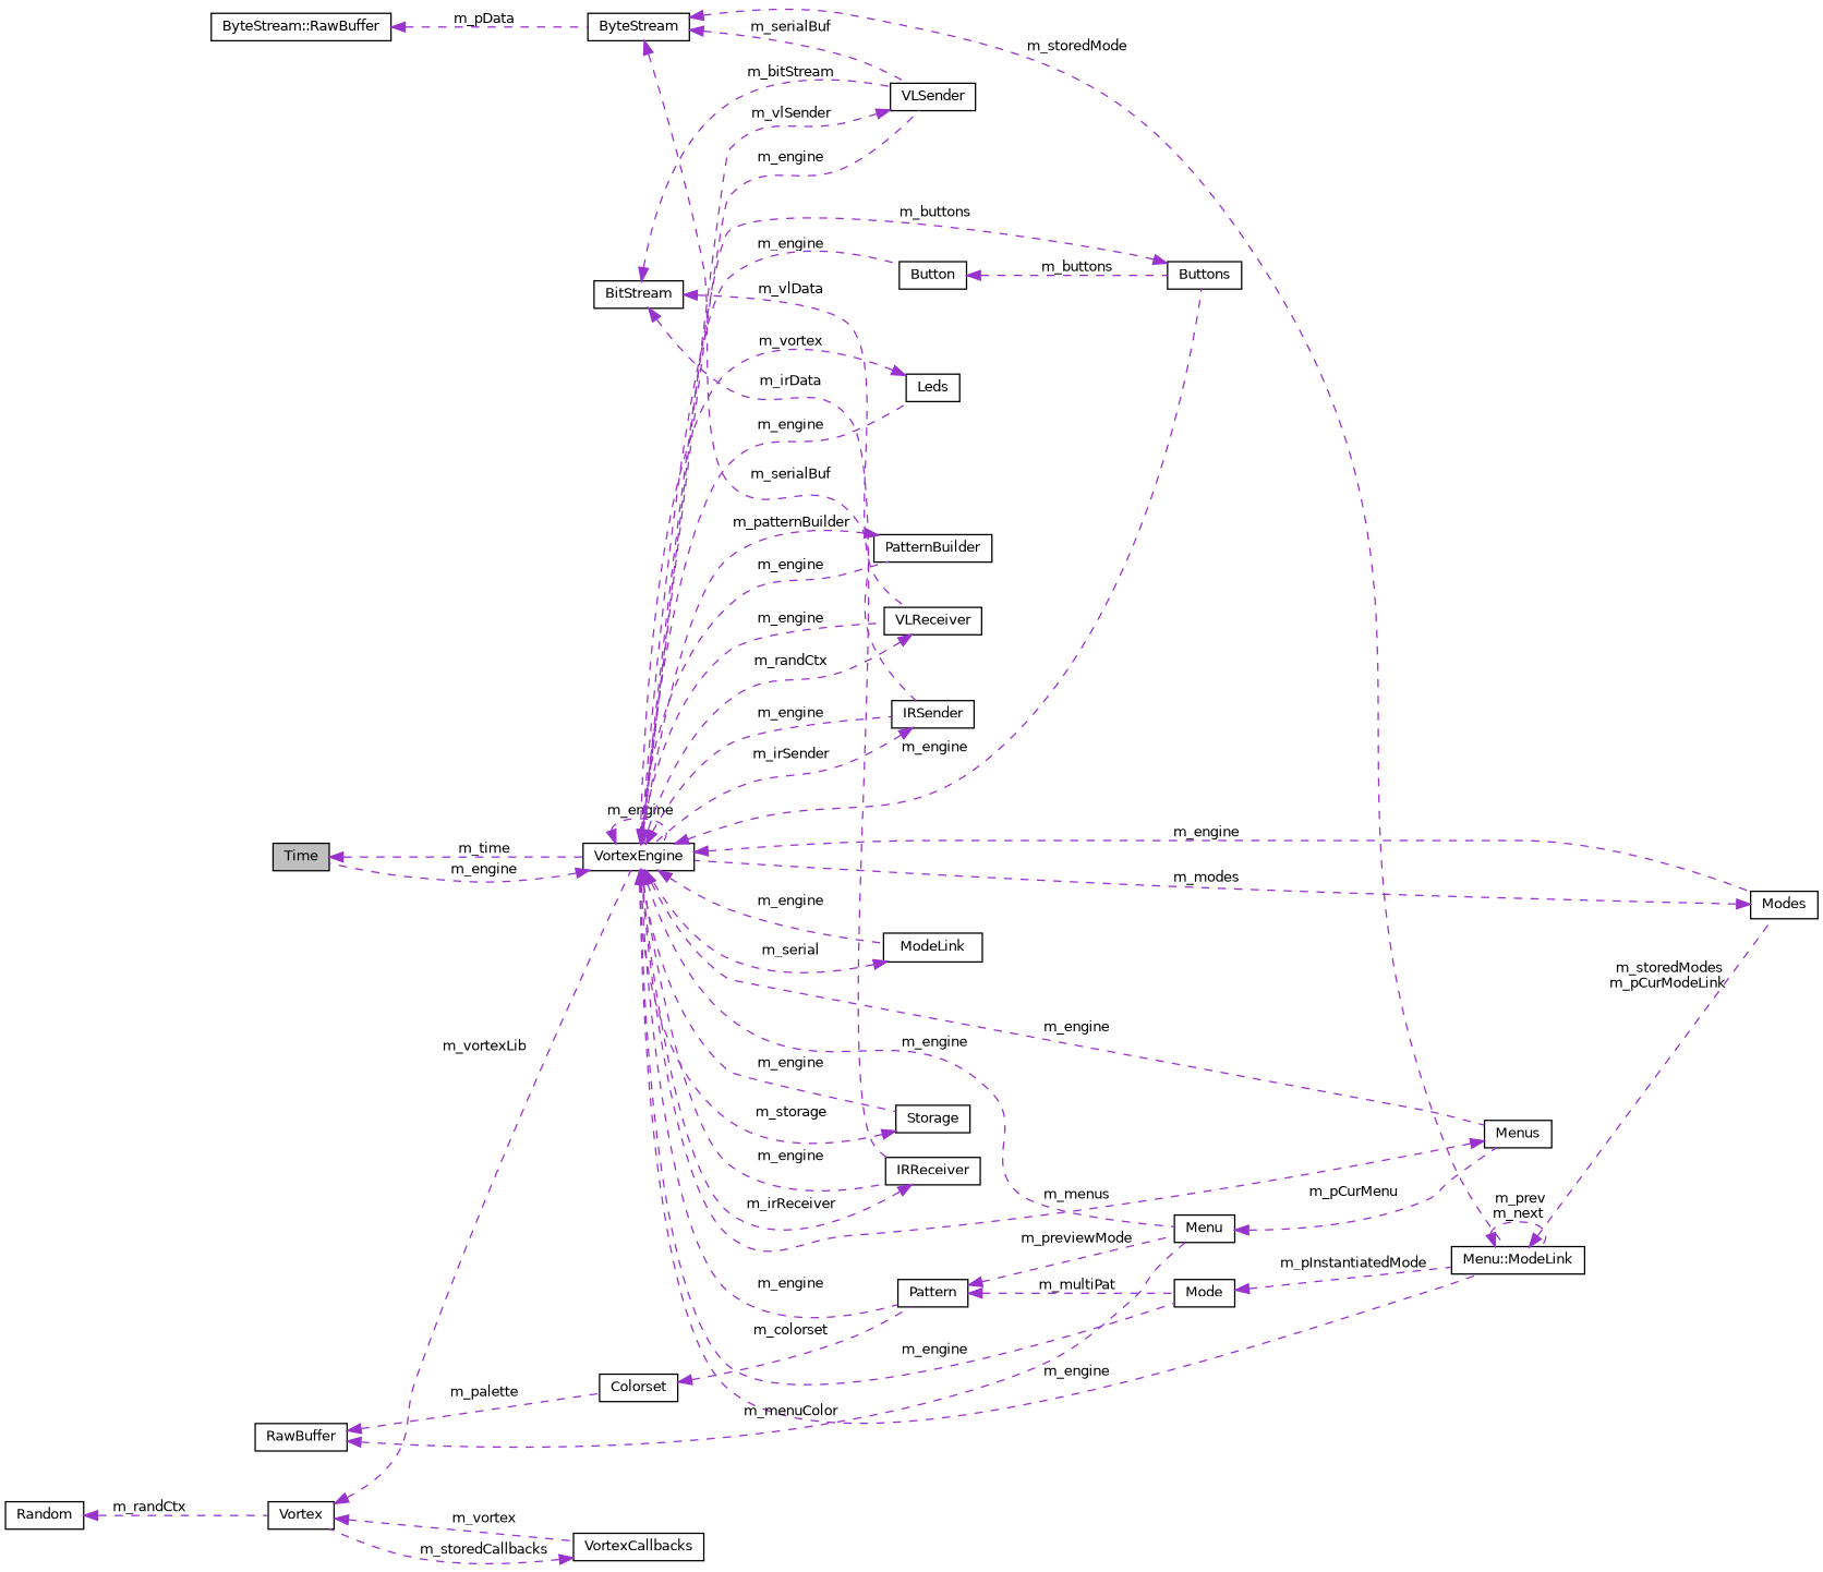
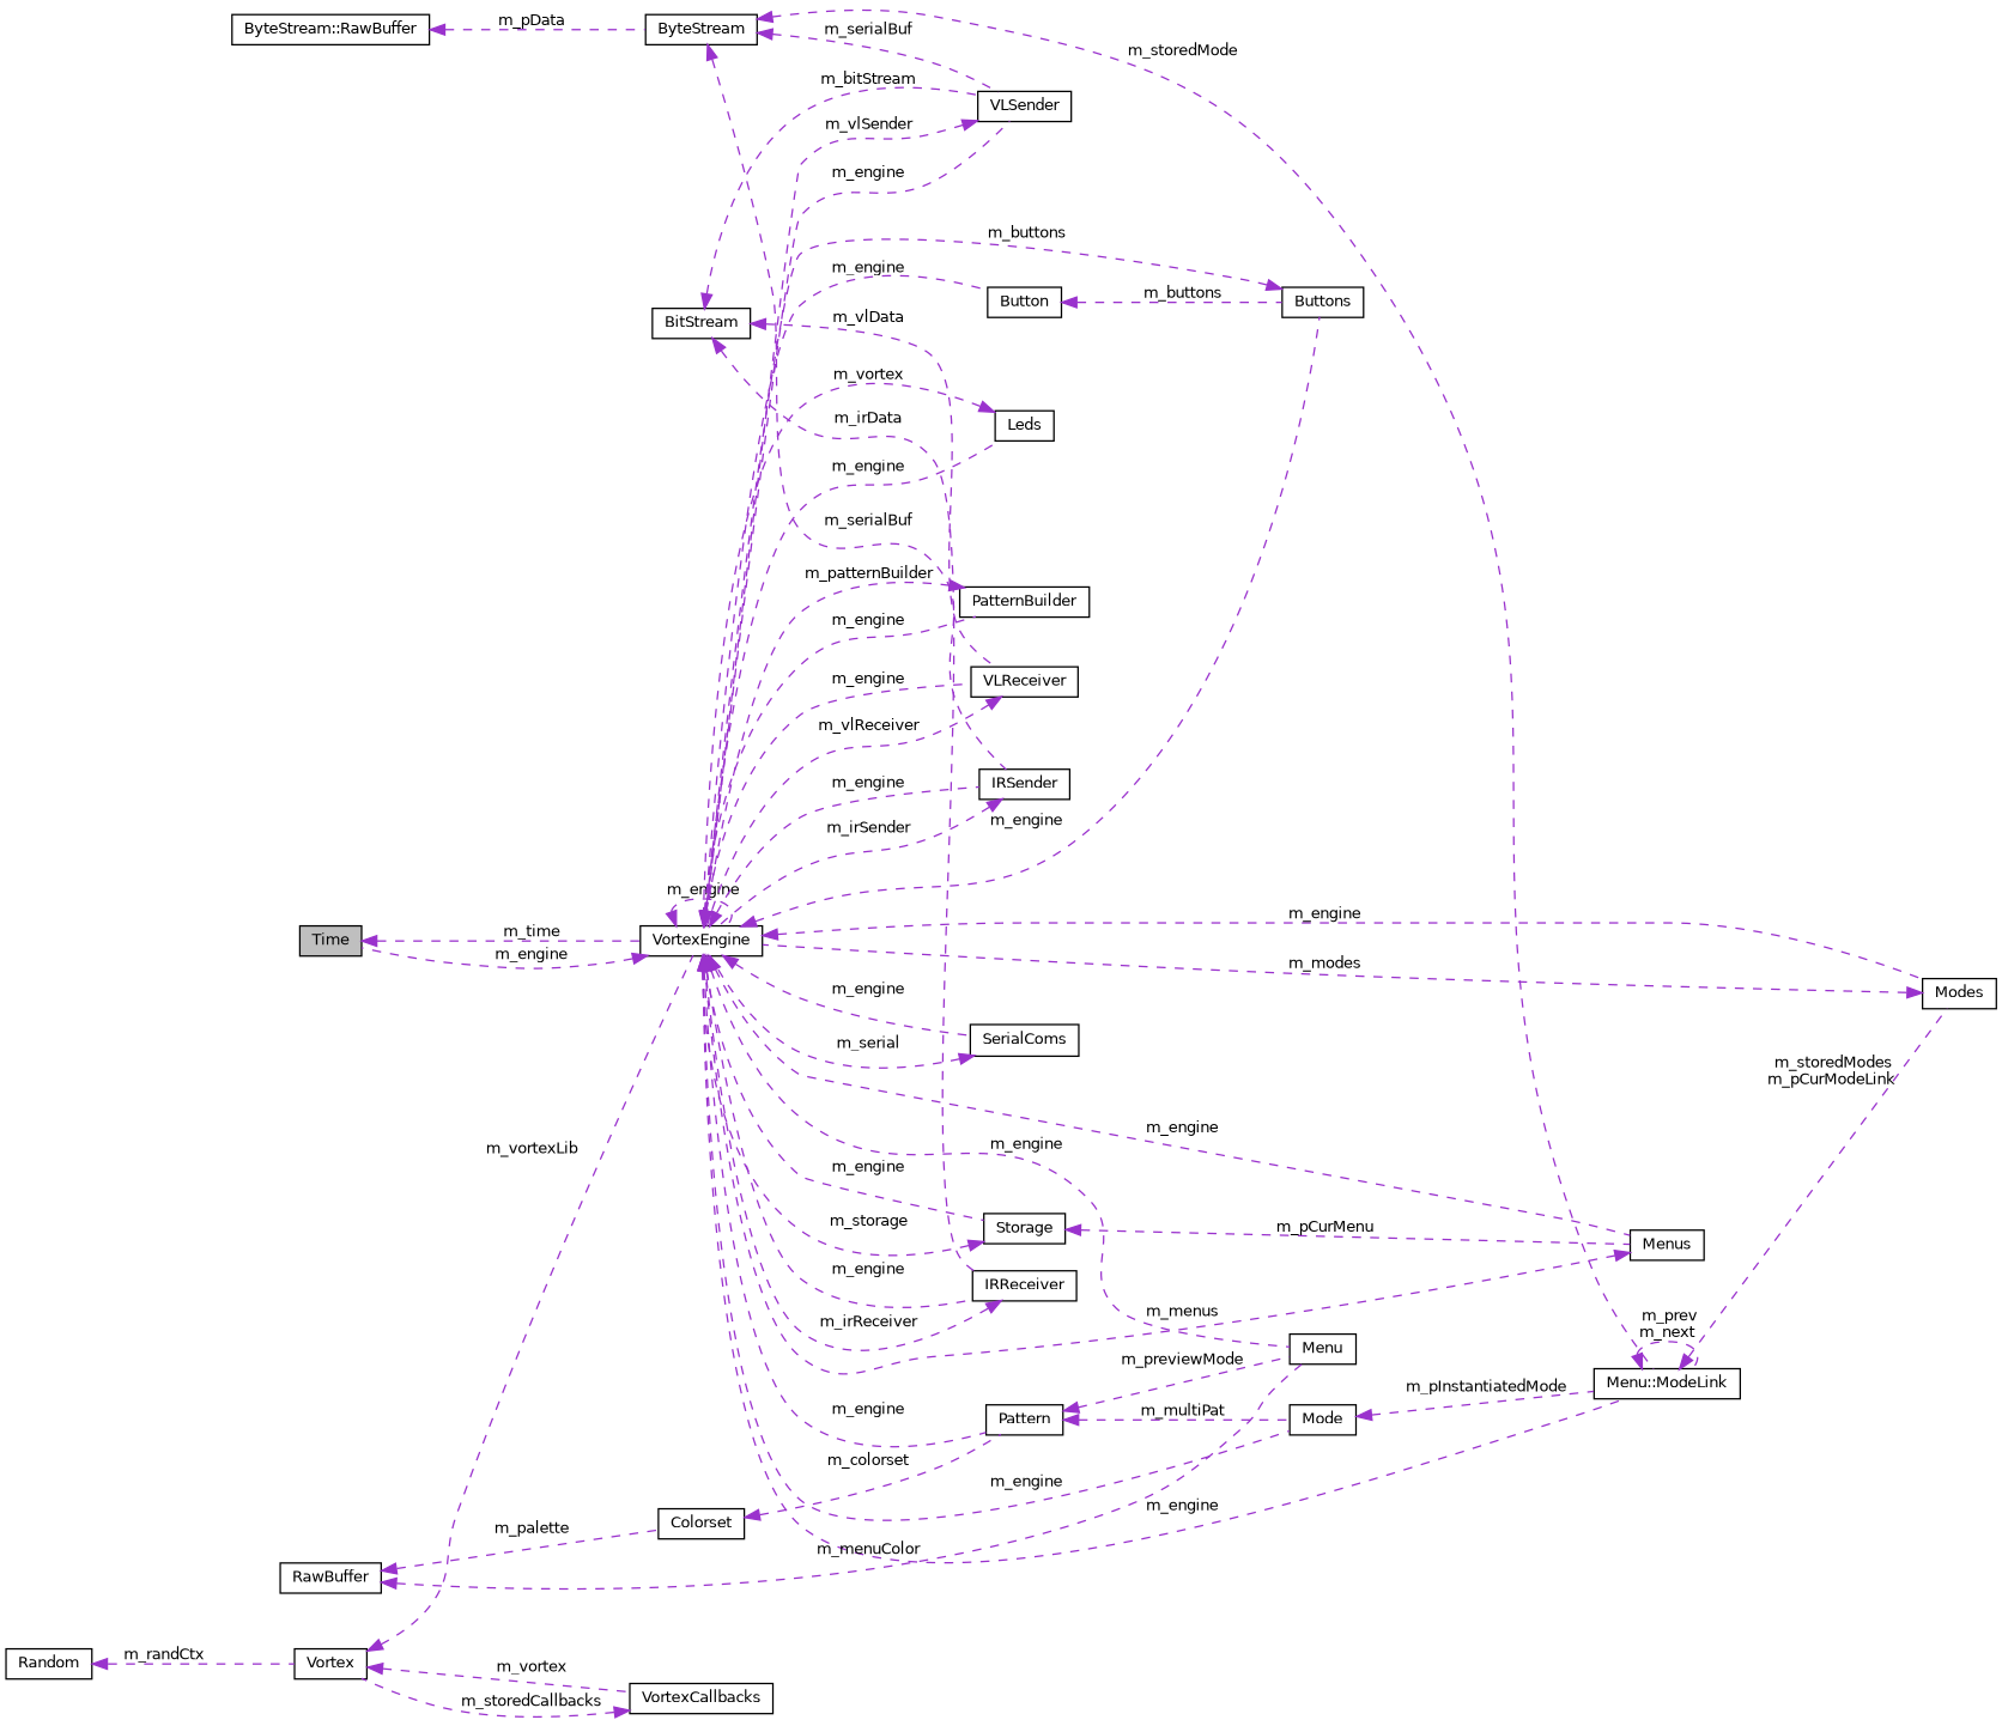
  digraph {
    rankdir=LR
    node [color=black fontname=Helvetica fontsize=10 shape=record]
    edge [color=darkorchid3 dir=back fontname=Helvetica fontsize=10 labelfontname=Helvetica labelfontsize=10 style=dashed]
    n1 [fillcolor=grey75 fontcolor=black height=0.2 label=Time style=filled width=0.4]
    n2 [height=0.2 label=VortexEngine width=0.4]
    n3 [height=0.2 label=VLReceiver width=0.4]
    n4 [height=0.2 label=Storage width=0.4]
    n5 [height=0.2 label=IRSender width=0.4]
    n6 [height=0.2 label=Buttons width=0.4]
    n7 [height=0.2 label=Button width=0.4]
    n8 [height=0.2 label=Leds width=0.4]
    n9 [height=0.2 label=PatternBuilder width=0.4]
    n10 [height=0.2 label=VLSender width=0.4]
    n11 [height=0.2 label=Modes width=0.4]
    n12 [height=0.2 label="Menu::ModeLink" width=0.4]
    n13 [height=0.2 label=Mode width=0.4]
    n14 [height=0.2 label=Pattern width=0.4]
-   n15 [height=0.2 label=ModeLink width=0.4]
+   n15 [height=0.2 label=SerialComs width=0.4]
    n16 [height=0.2 label=IRReceiver width=0.4]
    n17 [height=0.2 label=Menus width=0.4]
    n18 [height=0.2 label=Menu width=0.4]
    n19 [height=0.2 label=Vortex width=0.4]
    n20 [height=0.2 label=VortexCallbacks width=0.4]
    n21 [height=0.2 label=BitStream width=0.4]
    n22 [height=0.2 label=ByteStream width=0.4]
    n23 [height=0.2 label="ByteStream::RawBuffer" width=0.4]
    n24 [height=0.2 label=Colorset width=0.4]
    n25 [height=0.2 label=RawBuffer width=0.4]
    n26 [height=0.2 label=Random width=0.4]
    n1 -> n2 [label=" m_time"]
    n2 -> n1 [label=" m_engine"]
    n2 -> n2 [label=" m_engine"]
    n2 -> n3 [label=" m_engine"]
    n2 -> n4 [label=" m_engine"]
    n2 -> n5 [label=" m_engine"]
    n2 -> n6 [label=" m_engine"]
    n2 -> n7 [label=" m_engine"]
    n2 -> n8 [label=" m_engine"]
    n2 -> n9 [label=" m_engine"]
    n2 -> n10 [label=" m_engine"]
    n2 -> n11 [label=" m_engine"]
    n2 -> n12 [label=" m_engine"]
    n2 -> n13 [label=" m_engine"]
    n2 -> n14 [label=" m_engine"]
    n2 -> n15 [label=" m_engine"]
    n2 -> n16 [label=" m_engine"]
    n2 -> n17 [label=" m_engine"]
    n2 -> n18 [label=" m_engine"]
-   n3 -> n2 [label=" m_randCtx"]
+   n3 -> n2 [label=" m_vlReceiver"]
    n4 -> n2 [label=" m_storage"]
    n5 -> n2 [label=" m_irSender"]
    n6 -> n2 [label=" m_buttons"]
    n7 -> n6 [label=" m_buttons"]
    n8 -> n2 [label=" m_vortex"]
    n9 -> n2 [label=" m_patternBuilder"]
    n10 -> n2 [label=" m_vlSender"]
    n11 -> n2 [label=" m_modes"]
    n12 -> n11 [label=" m_storedModes\nm_pCurModeLink"]
    n12 -> n12 [label=" m_prev\nm_next"]
    n13 -> n12 [label=" m_pInstantiatedMode"]
    n14 -> n13 [label=" m_multiPat"]
    n14 -> n18 [label=" m_previewMode"]
    n15 -> n2 [label=" m_serial"]
    n16 -> n2 [label=" m_irReceiver"]
    n17 -> n2 [label=" m_menus"]
-   n18 -> n17 [label=" m_pCurMenu"]
+   n4 -> n17 [label=" m_pCurMenu"]
    n19 -> n2 [label=" m_vortexLib"]
    n19 -> n20 [label=" m_vortex"]
    n20 -> n19 [label=" m_storedCallbacks"]
    n21 -> n3 [label=" m_vlData"]
    n21 -> n10 [label=" m_bitStream"]
    n21 -> n16 [label=" m_irData"]
    n22 -> n5 [label=" m_serialBuf"]
    n22 -> n10 [label=" m_serialBuf"]
    n22 -> n12 [label=" m_storedMode"]
    n23 -> n22 [label=" m_pData"]
    n24 -> n14 [label=" m_colorset"]
    n25 -> n18 [label=" m_menuColor"]
    n25 -> n24 [label=" m_palette"]
    n26 -> n19 [label=" m_randCtx"]
  }
